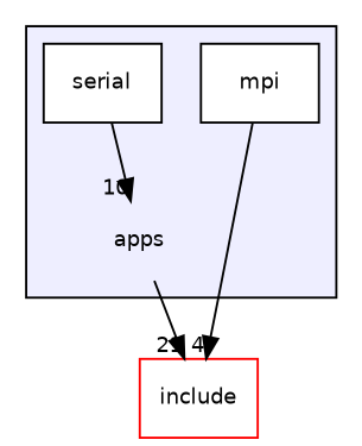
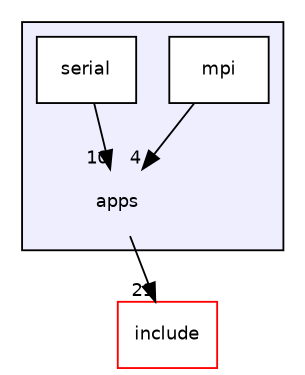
  digraph {
    compound=true
    node [fontname=Helvetica fontsize=10 shape=box color=black]
    edge [labeldistance=1.5 labelfontname=Helvetica labelfontsize=10]
    n1 [label=apps shape=plaintext color=""]
    n2 [fillcolor=white label=mpi style=filled]
    n3 [fillcolor=white label=serial style=filled]
    n4 [color=red label=include]
    subgraph cluster_1 {
      bgcolor="#eeeeff"
      pencolor=black
      n1
      n2
      n3
    }
    n1 -> n4 [headlabel=21]
-   n2 -> n4 [headlabel=4]
+   n2 -> n1 [headlabel=4]
    n3 -> n1 [headlabel=10]
  }
